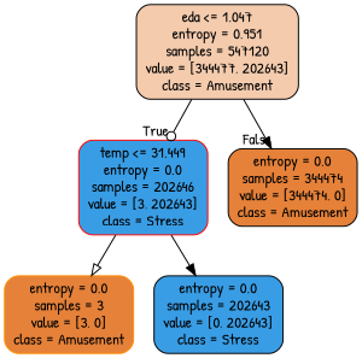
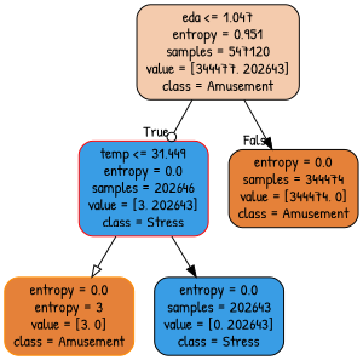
  digraph {
    fontname="Patrick Hand"
    node [color=black fillcolor="#399de5" fontname="Patrick Hand" shape=box style="filled, rounded"]
    edge [fontname="Patrick Hand" arrowhead=normal]
    n1 [fillcolor="#f4cbad" label="eda <= 1.047\nentropy = 0.951\nsamples = 547120\nvalue = [344477, 202643]\nclass = Amusement"]
    n2 [color=red label="temp <= 31.449\nentropy = 0.0\nsamples = 202646\nvalue = [3, 202643]\nclass = Stress"]
    n3 [fillcolor="#e58139" label="entropy = 0.0\nsamples = 344474\nvalue = [344474, 0]\nclass = Amusement"]
-   n4 [color=darkorange fillcolor="#e58139" label="entropy = 0.0\nsamples = 3\nvalue = [3, 0]\nclass = Amusement"]
+   n4 [color=darkorange fillcolor="#e58139" label="entropy = 0.0\nentropy = 3\nvalue = [3, 0]\nclass = Amusement"]
    n5 [label="entropy = 0.0\nsamples = 202643\nvalue = [0, 202643]\nclass = Stress"]
    n1 -> n2 [headlabel=True labelangle=45 labeldistance=2.5 arrowhead=odot]
    n1 -> n3 [headlabel=False labelangle=-45 labeldistance=2.5]
    n2 -> n4 [arrowhead=onormal]
    n2 -> n5
  }
